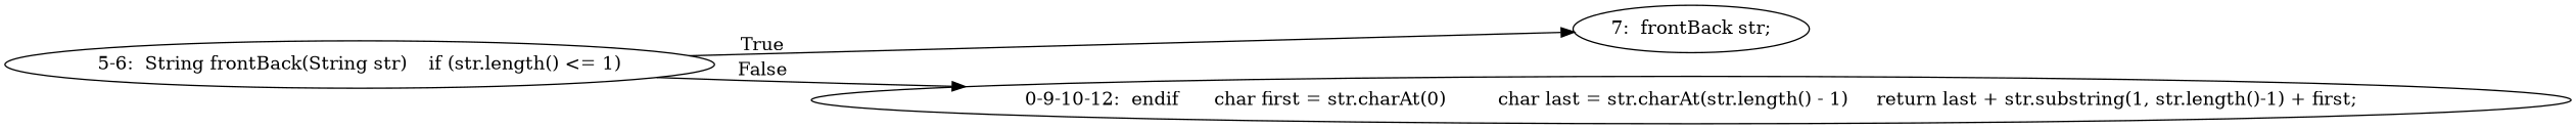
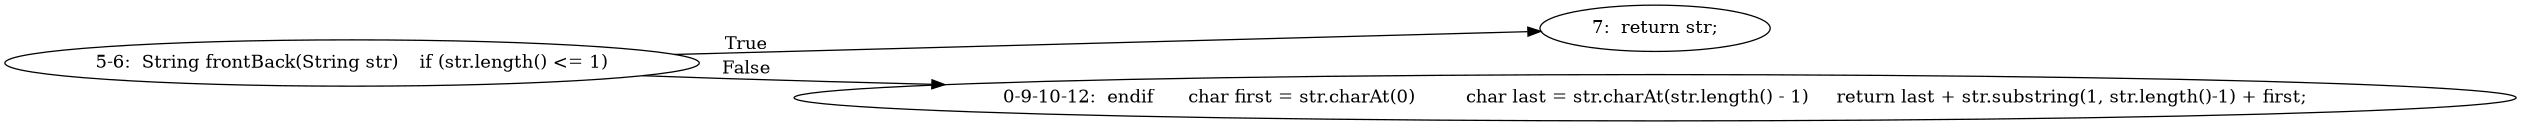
  digraph {
    rankdir=LR
    n1 [label="5-6:  String frontBack(String str)	if (str.length() <= 1)"]
-   n2 [label="7:  frontBack str;"]
+   n2 [label="7:  return str;"]
    n3 [label="0-9-10-12:  endif	char first = str.charAt(0)	char last = str.charAt(str.length() - 1)	return last + str.substring(1, str.length()-1) + first;"]
    n1 -> n2 [label=True]
    n1 -> n3 [label=False]
  }
